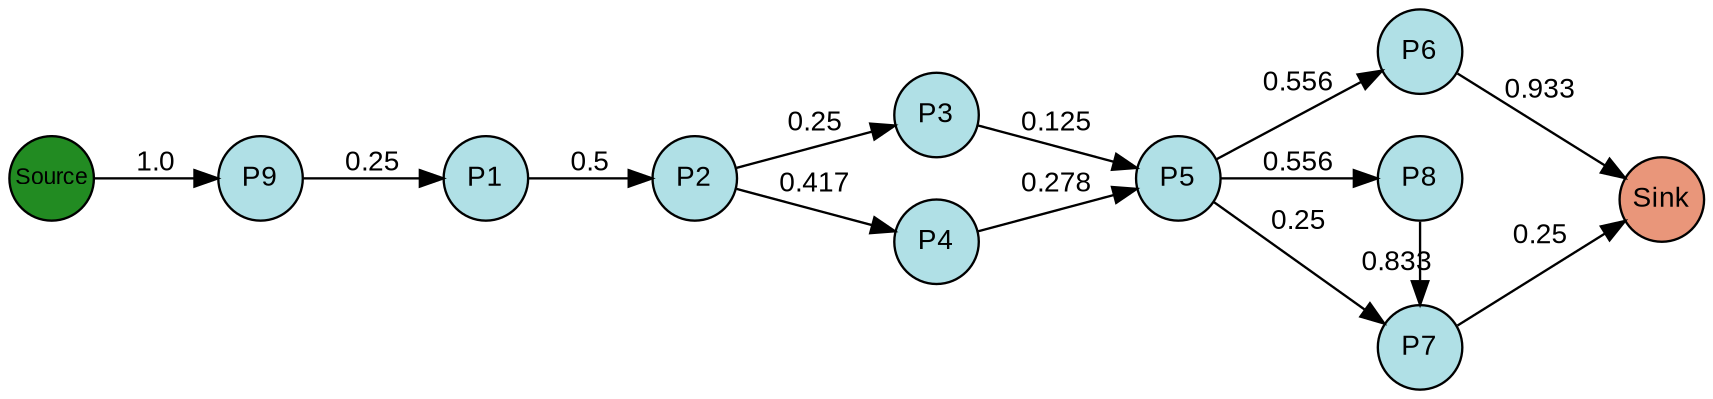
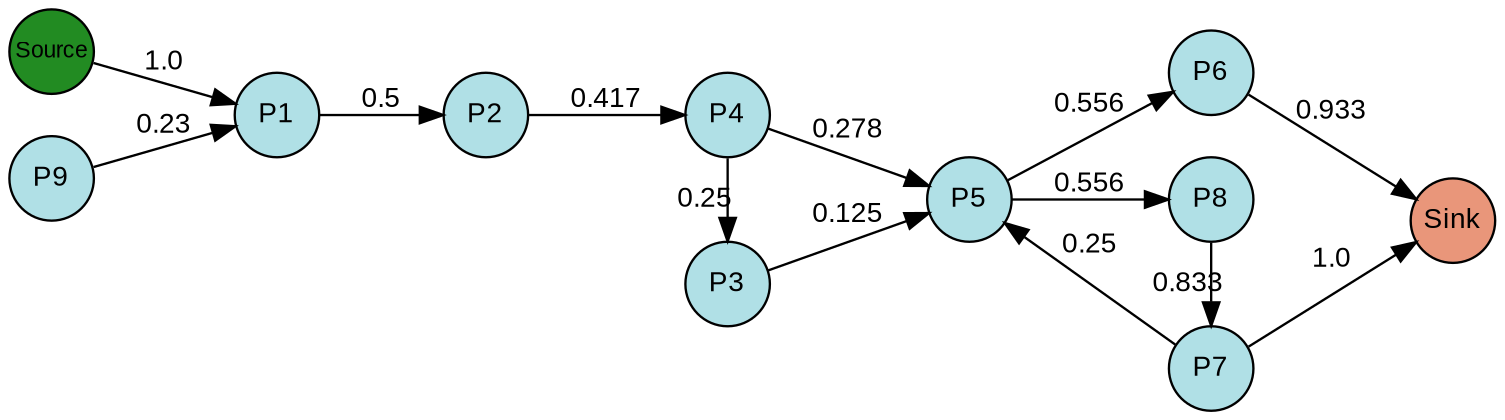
  digraph {
    rankdir=LR
    splines=true
    node [fillcolor=powderblue fixedsize=true fontcolor=black fontname=arial fontsize=12 margin=0 shape=circle style=filled]
    edge [fontcolor=black fontname=arial fontsize=12 margin=0]
    n1 [fillcolor=forestgreen fontsize=10 label=Source width=0.5]
    n2 [label=P9 width=0.5]
    n3 [label=P1 width=0.5]
    n4 [label=P2 width=0.5]
    n5 [label=P3 width=0.5]
    n6 [label=P4 width=0.5]
    n7 [label=P5 width=0.5]
    n8 [label=P6 width=0.5]
    n9 [label=P7 width=0.5]
    n10 [label=P8 width=0.5]
    n11 [fillcolor=darksalmon label=Sink width=0.5]
    subgraph sub_1 {
      rank=same
      n1
    }
    subgraph sub_2 {
      rank=same
      n2
    }
    subgraph sub_3 {
      rank=same
      n3
    }
    subgraph sub_4 {
      rank=same
      n4
    }
    subgraph sub_5 {
      rank=same
      n5
      n6
    }
    subgraph sub_6 {
      rank=same
      n7
    }
    subgraph sub_7 {
      rank=same
      n8
      n9
      n10
    }
    subgraph sub_8 {
      rank=same
      n11
    }
-   n1 -> n2 [label=1.0]
-   n2 -> n3 [label=0.25]
+   n1 -> n3 [label=1.0]
+   n2 -> n3 [label=0.23]
    n3 -> n4 [label=0.5]
-   n4 -> n5 [label=0.25]
+   n6 -> n5 [label=0.25]
    n4 -> n6 [label=0.417]
    n5 -> n7 [label=0.125]
    n6 -> n7 [label=0.278]
    n7 -> n8 [label=0.556]
-   n7 -> n9 [label=0.25]
+   n9 -> n7 [label=0.25]
    n7 -> n10 [label=0.556]
    n8 -> n11 [label=0.933]
-   n9 -> n11 [label=0.25]
+   n9 -> n11 [label=1.0]
    n10 -> n9 [label=0.833]
  }
